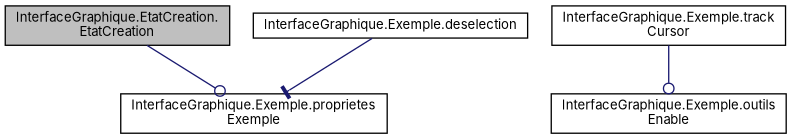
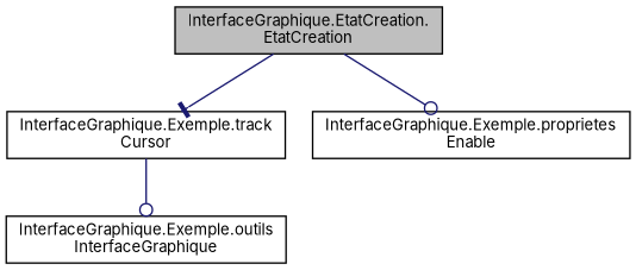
  digraph {
    fontname=Inter
    rankdir=TB
    node [color=black fillcolor=white fontname=Inter fontsize=10 shape=record style=filled]
    edge [arrowhead=tee color=midnightblue fontname=Inter fontsize=10 labelfontname=Helvetica labelfontsize=10 style=solid]
    n1 [fillcolor=grey75 fontcolor=black height=0.2 label="InterfaceGraphique.EtatCreation.\lEtatCreation" width=0.4]
    n2 [height=0.2 label="InterfaceGraphique.Exemple.track\lCursor" width=0.4]
-   n3 [height=0.2 label="InterfaceGraphique.Exemple.proprietes\lExemple" width=0.4]
-   n4 [height=0.2 label="InterfaceGraphique.Exemple.deselection" width=0.4]
-   n5 [height=0.2 label="InterfaceGraphique.Exemple.outils\lEnable" width=0.4]
+   n3 [height=0.2 label="InterfaceGraphique.Exemple.proprietes\lEnable" width=0.4]
+   n5 [height=0.2 label="InterfaceGraphique.Exemple.outils\lInterfaceGraphique" width=0.4]
+   n1 -> n2
    n1 -> n3 [arrowhead=odot]
    n2 -> n5 [arrowhead=odot]
-   n4 -> n3
  }
